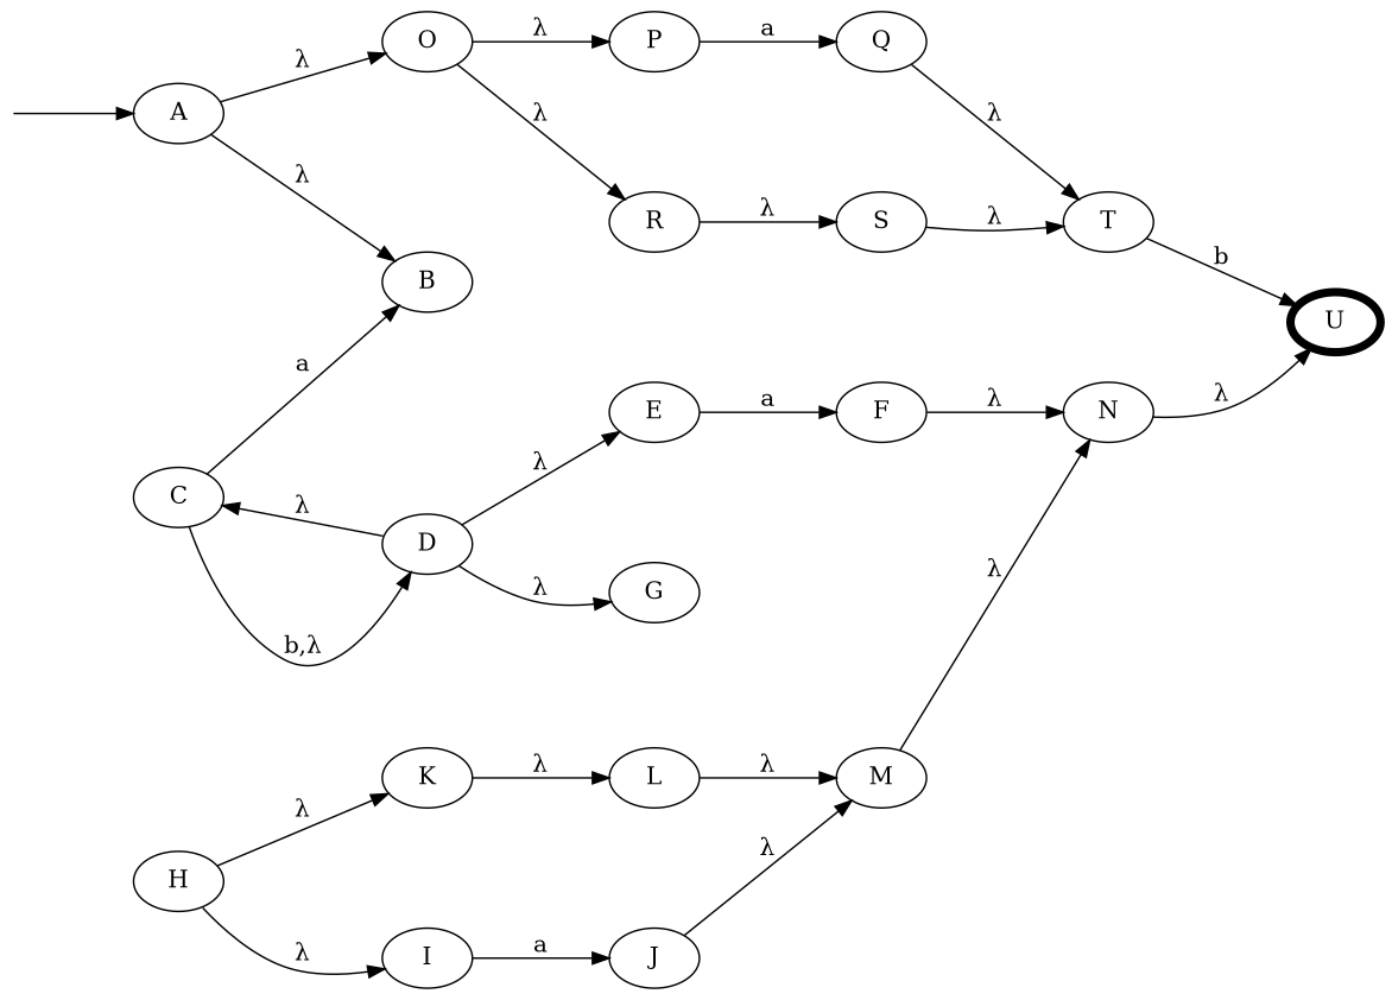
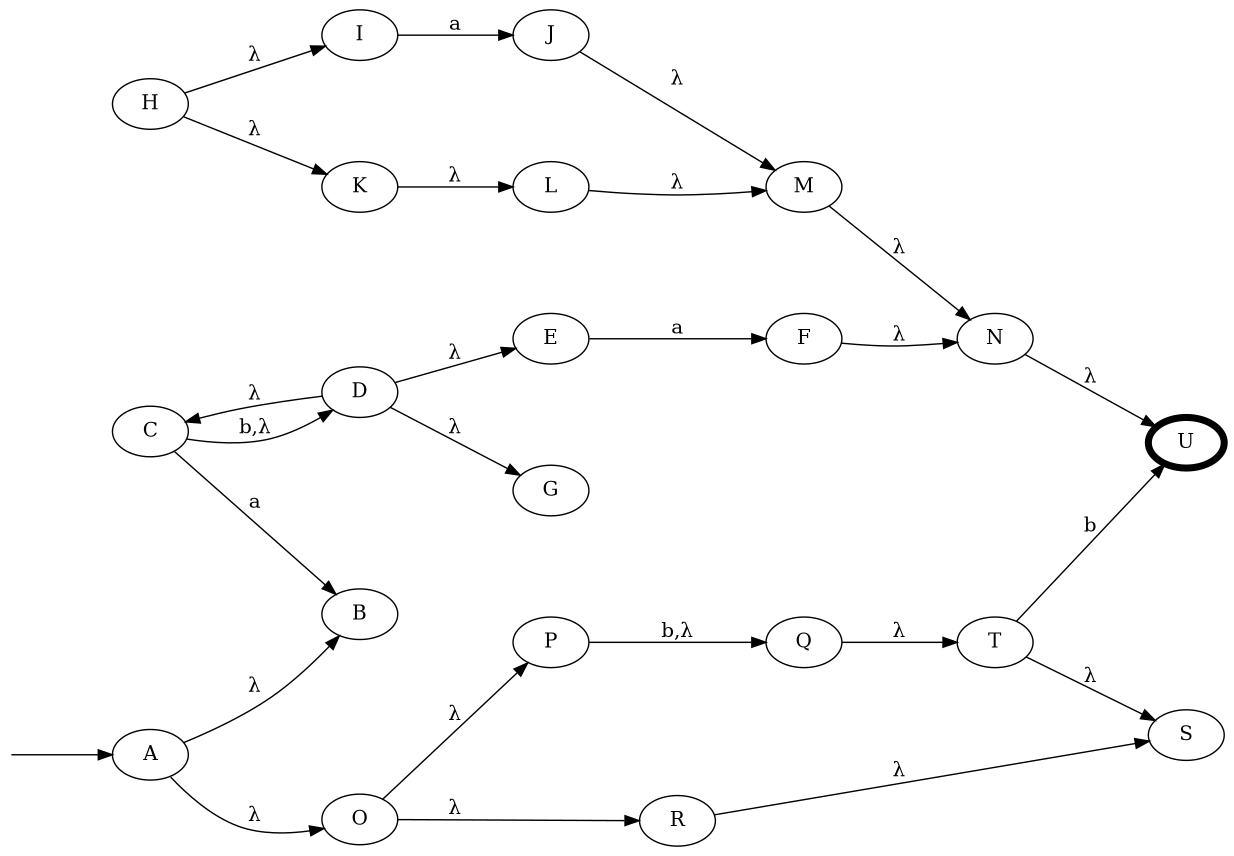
  digraph {
    nodesep=1.0
    rankdir=LR
    ranksep=1.0
    "$" [shape=point style=invis width=0]
    A
    B
    O
    P
    R
    U [penwidth=5]
    C
    D
    Q
    S
    E
    G
    F
    N
    H
    I
    K
    J
    L
    M
    T
    "$" -> A
    A -> B [label="λ"]
    A -> O [label="λ"]
    O -> P [label="λ"]
    O -> R [label="λ"]
-   P -> Q [label=a]
+   P -> Q [label="b,λ"]
    R -> S [label="λ"]
    C -> B [label=a]
    C -> D [label="b,λ"]
    D -> C [label="λ"]
    D -> E [label="λ"]
    D -> G [label="λ"]
    Q -> T [label="λ"]
-   S -> T [label="λ"]
+   T -> S [label="λ"]
    E -> F [label=a]
    F -> N [label="λ"]
    N -> U [label="λ"]
    H -> I [label="λ"]
    H -> K [label="λ"]
    I -> J [label=a]
    K -> L [label="λ"]
    J -> M [label="λ"]
    L -> M [label="λ"]
    M -> N [label="λ"]
    T -> U [label=b]
  }
